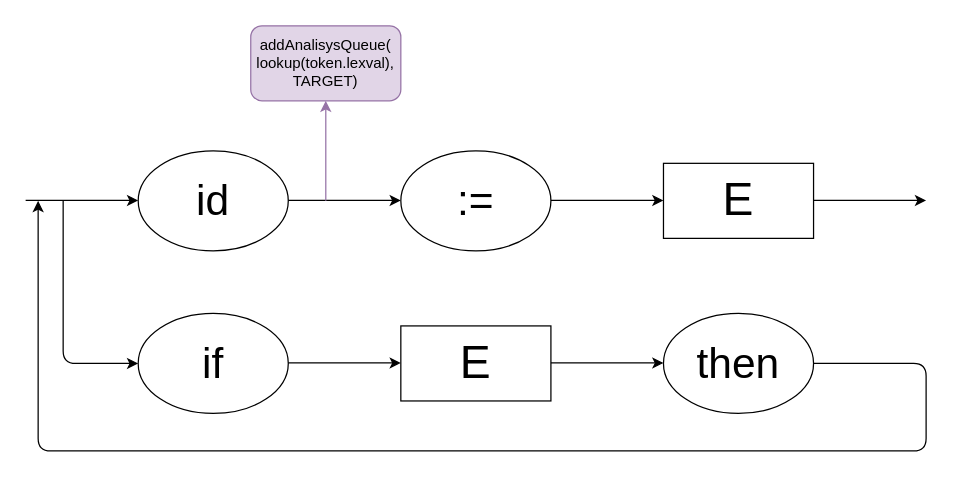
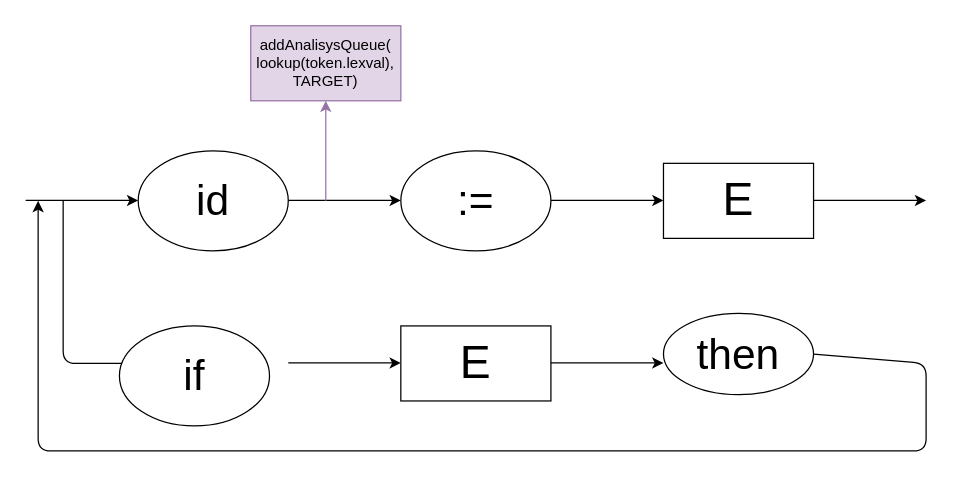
  <mxCell id="0" />
  <mxCell id="1" parent="0" />
  <mxCell id="2" value="" style="group" vertex="1" connectable="0" parent="1"><mxGeometry width="720" height="340" as="geometry" x="20" y="20" /></mxCell>
  <mxCell id="3" value="" style="group" parent="2" vertex="1" connectable="0"><mxGeometry y="100" width="720" height="240" as="geometry" /></mxCell>
  <mxCell id="4" value="&lt;font style=&quot;font-size: 34px&quot;&gt;id&lt;/font&gt;" style="ellipse;whiteSpace=wrap;html=1;" parent="3" vertex="1"><mxGeometry x="90" width="120" height="80" as="geometry" /></mxCell>
  <mxCell id="5" value="" style="endArrow=classic;html=1;entryX=0;entryY=0.5;entryDx=0;entryDy=0;" parent="3" edge="1"><mxGeometry width="50" height="50" relative="1" as="geometry"><mxPoint x="210" y="39.64" as="sourcePoint" /><mxPoint x="300" y="39.64" as="targetPoint" /></mxGeometry></mxCell>
  <mxCell id="6" value="" style="endArrow=classic;html=1;entryX=0;entryY=0.5;entryDx=0;entryDy=0;" parent="3" edge="1"><mxGeometry width="50" height="50" relative="1" as="geometry"><mxPoint y="39.64" as="sourcePoint" /><mxPoint x="90" y="39.64" as="targetPoint" /></mxGeometry></mxCell>
  <mxCell id="7" value="" style="endArrow=classic;html=1;" parent="3" edge="1"><mxGeometry width="50" height="50" relative="1" as="geometry"><mxPoint x="30" y="40" as="sourcePoint" /><mxPoint x="90" y="170" as="targetPoint" /><Array as="points"><mxPoint x="30" y="170" /></Array></mxGeometry></mxCell>
  <mxCell id="8" value="&lt;font style=&quot;font-size: 37px&quot;&gt;E&lt;/font&gt;" style="rounded=0;whiteSpace=wrap;html=1;" parent="3" vertex="1"><mxGeometry x="510" y="10" width="120" height="60" as="geometry" /></mxCell>
  <mxCell id="9" value="" style="endArrow=classic;html=1;entryX=0;entryY=0.5;entryDx=0;entryDy=0;" parent="3" edge="1"><mxGeometry width="50" height="50" relative="1" as="geometry"><mxPoint x="630" y="39.64" as="sourcePoint" /><mxPoint x="720" y="39.64" as="targetPoint" /></mxGeometry></mxCell>
  <mxCell id="10" value="&lt;font style=&quot;font-size: 34px&quot;&gt;:=&lt;/font&gt;" style="ellipse;whiteSpace=wrap;html=1;" parent="3" vertex="1"><mxGeometry x="300" width="120" height="80" as="geometry" /></mxCell>
  <mxCell id="11" value="" style="endArrow=classic;html=1;entryX=0;entryY=0.5;entryDx=0;entryDy=0;" parent="3" edge="1"><mxGeometry width="50" height="50" relative="1" as="geometry"><mxPoint x="420" y="39.64" as="sourcePoint" /><mxPoint x="510" y="39.64" as="targetPoint" /></mxGeometry></mxCell>
- <mxCell id="12" value="&lt;font style=&quot;font-size: 34px&quot;&gt;if&lt;/font&gt;" style="ellipse;whiteSpace=wrap;html=1;" parent="3" vertex="1"><mxGeometry x="90" y="130" width="120" height="80" as="geometry" /></mxCell>
+ <mxCell id="12" value="&lt;font style=&quot;font-size: 34px&quot;&gt;if&lt;/font&gt;" style="ellipse;whiteSpace=wrap;html=1;" parent="3" vertex="1"><mxGeometry x="75" y="140" width="120" height="80" as="geometry" /></mxCell>
  <mxCell id="13" value="&lt;font style=&quot;font-size: 37px&quot;&gt;E&lt;/font&gt;" style="rounded=0;whiteSpace=wrap;html=1;" parent="3" vertex="1"><mxGeometry x="300" y="140" width="120" height="60" as="geometry" /></mxCell>
  <mxCell id="14" value="" style="endArrow=classic;html=1;entryX=0;entryY=0.5;entryDx=0;entryDy=0;" parent="3" edge="1"><mxGeometry width="50" height="50" relative="1" as="geometry"><mxPoint x="420" y="169.64" as="sourcePoint" /><mxPoint x="510" y="169.64" as="targetPoint" /></mxGeometry></mxCell>
  <mxCell id="15" value="" style="endArrow=classic;html=1;entryX=0;entryY=0.5;entryDx=0;entryDy=0;" parent="3" edge="1"><mxGeometry width="50" height="50" relative="1" as="geometry"><mxPoint x="210" y="169.64" as="sourcePoint" /><mxPoint x="300" y="169.64" as="targetPoint" /></mxGeometry></mxCell>
- <mxCell id="16" value="&lt;font style=&quot;font-size: 34px&quot;&gt;then&lt;/font&gt;" style="ellipse;whiteSpace=wrap;html=1;" parent="3" vertex="1"><mxGeometry x="510" y="130" width="120" height="80" as="geometry" /></mxCell>
+ <mxCell id="16" value="&lt;font style=&quot;font-size: 34px&quot;&gt;then&lt;/font&gt;" style="ellipse;whiteSpace=wrap;html=1;" parent="3" vertex="1"><mxGeometry x="510" y="130" width="120" height="65" as="geometry" /></mxCell>
  <mxCell id="17" value="" style="endArrow=classic;html=1;exitX=1;exitY=0.5;exitDx=0;exitDy=0;" parent="3" source="16" edge="1"><mxGeometry width="50" height="50" relative="1" as="geometry"><mxPoint x="640" y="169.64" as="sourcePoint" /><mxPoint x="10" y="40" as="targetPoint" /><Array as="points"><mxPoint x="720" y="170" /><mxPoint x="720" y="240" /><mxPoint x="10" y="240" /></Array></mxGeometry></mxCell>
  <mxCell id="18" value="" style="endArrow=classic;html=1;fillColor=#e1d5e7;strokeColor=#9673a6;" edge="1" parent="3"><mxGeometry width="50" height="50" relative="1" as="geometry"><mxPoint x="240" y="40" as="sourcePoint" /><mxPoint x="240" y="-40" as="targetPoint" /></mxGeometry></mxCell>
- <mxCell id="19" value="addAnalisysQueue( lookup(token.lexval),&lt;br&gt;TARGET)" style="rounded=1;whiteSpace=wrap;html=1;fillColor=#e1d5e7;strokeColor=#9673a6;" vertex="1" parent="2"><mxGeometry x="180" width="120" height="60" as="geometry" /></mxCell>
+ <mxCell id="19" value="addAnalisysQueue( lookup(token.lexval),&lt;br&gt;TARGET)" style="whiteSpace=wrap;html=1;fillColor=#e1d5e7;strokeColor=#9673a6;rounded=0;" vertex="1" parent="2"><mxGeometry x="180" width="120" height="60" as="geometry" /></mxCell>
